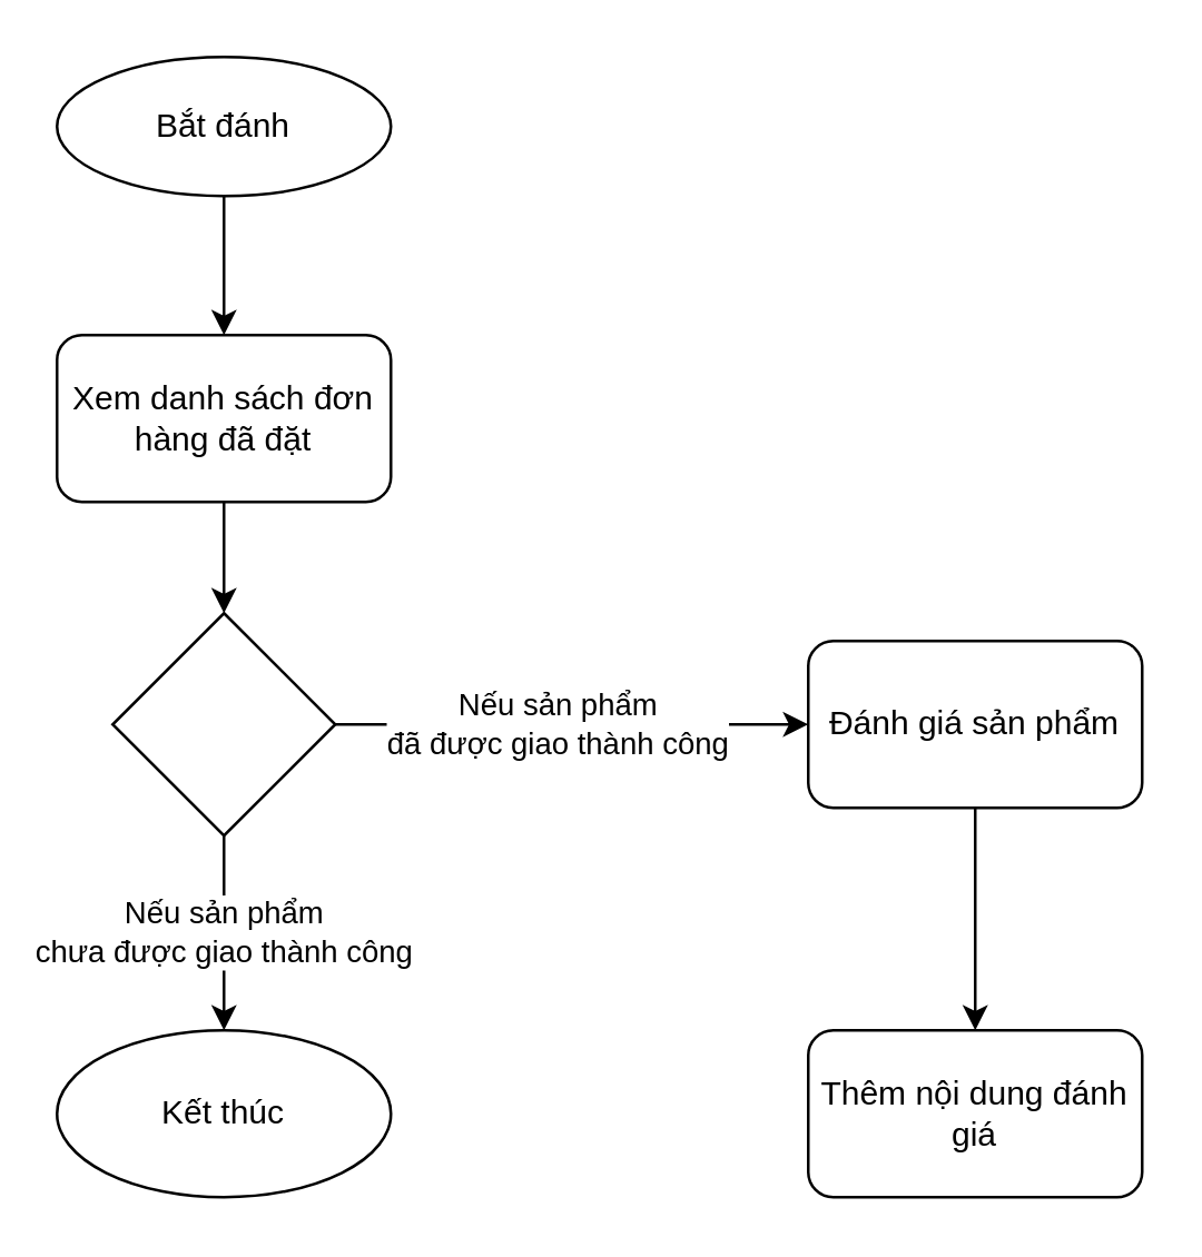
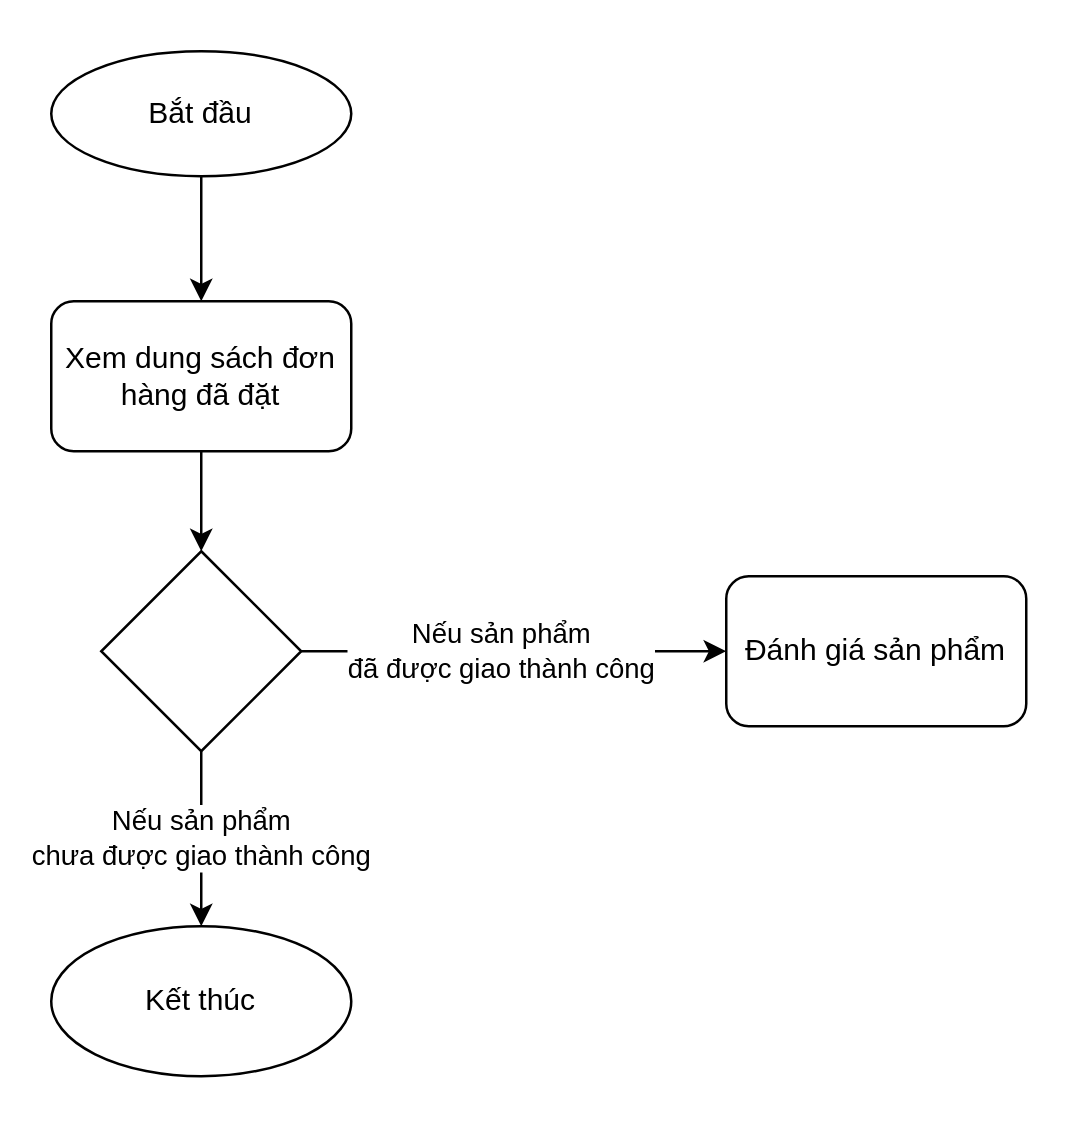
  <mxCell id="0" />
  <mxCell id="1" parent="0" />
  <mxCell id="2" style="edgeStyle=orthogonalEdgeStyle;rounded=0;orthogonalLoop=1;jettySize=auto;html=1;exitX=0.5;exitY=1;exitDx=0;exitDy=0;entryX=0.5;entryY=0;entryDx=0;entryDy=0;" edge="1" parent="1" source="3" target="5"><mxGeometry relative="1" as="geometry" /></mxCell>
- <mxCell id="3" value="Bắt đánh" style="ellipse;whiteSpace=wrap;html=1;" vertex="1" parent="1"><mxGeometry x="20" y="20" width="120" height="50" as="geometry" /></mxCell>
+ <mxCell id="3" value="Bắt đầu" style="ellipse;whiteSpace=wrap;html=1;" vertex="1" parent="1"><mxGeometry x="20" y="20" width="120" height="50" as="geometry" /></mxCell>
  <mxCell id="4" style="edgeStyle=orthogonalEdgeStyle;rounded=0;orthogonalLoop=1;jettySize=auto;html=1;exitX=0.5;exitY=1;exitDx=0;exitDy=0;entryX=0.5;entryY=0;entryDx=0;entryDy=0;" edge="1" parent="1" source="5" target="10"><mxGeometry relative="1" as="geometry" /></mxCell>
- <mxCell id="5" value="Xem danh sách đơn hàng đã đặt" style="rounded=1;whiteSpace=wrap;html=1;" vertex="1" parent="1"><mxGeometry x="20" y="120" width="120" height="60" as="geometry" /></mxCell>
- <mxCell id="6" style="edgeStyle=orthogonalEdgeStyle;rounded=0;orthogonalLoop=1;jettySize=auto;html=1;exitX=0.5;exitY=1;exitDx=0;exitDy=0;entryX=0.5;entryY=0;entryDx=0;entryDy=0;" edge="1" parent="1" source="7" target="12"><mxGeometry relative="1" as="geometry" /></mxCell>
+ <mxCell id="5" value="Xem dung sách đơn hàng đã đặt" style="rounded=1;whiteSpace=wrap;html=1;" vertex="1" parent="1"><mxGeometry x="20" y="120" width="120" height="60" as="geometry" /></mxCell>
  <mxCell id="7" value="Đánh giá sản phẩm" style="rounded=1;whiteSpace=wrap;html=1;" vertex="1" parent="1"><mxGeometry x="290" y="230" width="120" height="60" as="geometry" /></mxCell>
  <mxCell id="8" value="Nếu sản phẩm &lt;br&gt;đã được giao thành công" style="edgeStyle=orthogonalEdgeStyle;rounded=0;orthogonalLoop=1;jettySize=auto;html=1;exitX=1;exitY=0.5;exitDx=0;exitDy=0;" edge="1" parent="1" source="10" target="7"><mxGeometry x="-0.059" relative="1" as="geometry"><mxPoint as="offset" /></mxGeometry></mxCell>
  <mxCell id="9" value="Nếu sản phẩm&lt;br&gt;chưa được giao thành công" style="edgeStyle=orthogonalEdgeStyle;rounded=0;orthogonalLoop=1;jettySize=auto;html=1;exitX=0.5;exitY=1;exitDx=0;exitDy=0;entryX=0.5;entryY=0;entryDx=0;entryDy=0;" edge="1" parent="1" source="10" target="11"><mxGeometry relative="1" as="geometry" /></mxCell>
  <mxCell id="10" value="" style="rhombus;whiteSpace=wrap;html=1;" vertex="1" parent="1"><mxGeometry x="40" y="220" width="80" height="80" as="geometry" /></mxCell>
  <mxCell id="11" value="Kết thúc" style="ellipse;whiteSpace=wrap;html=1;" vertex="1" parent="1"><mxGeometry x="20" y="370" width="120" height="60" as="geometry" /></mxCell>
- <mxCell id="12" value="Thêm nội dung đánh giá" style="rounded=1;whiteSpace=wrap;html=1;" vertex="1" parent="1"><mxGeometry x="290" y="370" width="120" height="60" as="geometry" /></mxCell>
